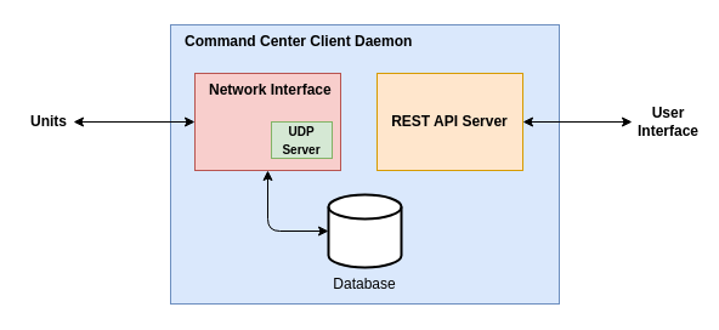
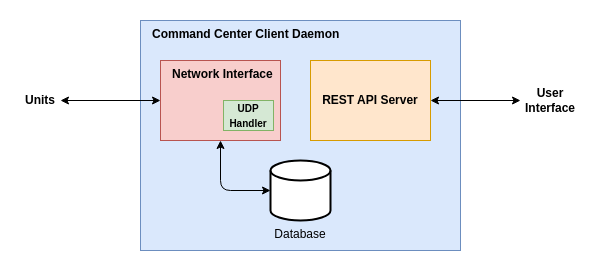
  <mxCell id="0" />
  <mxCell id="1" parent="0" />
  <mxCell id="2" value="&lt;b&gt;Command Center Client Daemon&lt;/b&gt;" style="rounded=0;whiteSpace=wrap;html=1;fillColor=#dae8fc;strokeColor=#6c8ebf;verticalAlign=top;align=left;spacingLeft=10;" vertex="1" parent="1"><mxGeometry x="140" y="20" width="320" height="230" as="geometry" /></mxCell>
  <mxCell id="3" value="&lt;b&gt;Network Interface&lt;/b&gt;" style="rounded=0;whiteSpace=wrap;html=1;align=left;verticalAlign=top;fillColor=#f8cecc;strokeColor=#b85450;labelPosition=center;verticalLabelPosition=middle;spacingLeft=10;" vertex="1" parent="1"><mxGeometry x="160" y="60" width="120" height="80" as="geometry" /></mxCell>
  <mxCell id="4" value="&lt;b&gt;REST API Server&lt;/b&gt;" style="rounded=0;whiteSpace=wrap;html=1;align=center;verticalAlign=middle;fillColor=#ffe6cc;strokeColor=#d79b00;" vertex="1" parent="1"><mxGeometry x="310" y="60" width="120" height="80" as="geometry" /></mxCell>
  <mxCell id="5" value="&lt;b&gt;Units&lt;/b&gt;" style="text;html=1;strokeColor=none;fillColor=none;align=center;verticalAlign=middle;whiteSpace=wrap;rounded=0;" vertex="1" parent="1"><mxGeometry x="20" y="90" width="40" height="20" as="geometry" /></mxCell>
  <mxCell id="6" value="" style="endArrow=classic;startArrow=classic;html=1;entryX=1;entryY=0.5;entryDx=0;entryDy=0;" edge="1" parent="1" target="4"><mxGeometry width="50" height="50" relative="1" as="geometry"><mxPoint x="520" y="100" as="sourcePoint" /><mxPoint x="370" y="140" as="targetPoint" /></mxGeometry></mxCell>
  <mxCell id="7" value="&lt;b&gt;User Interface&lt;/b&gt;" style="text;html=1;strokeColor=none;fillColor=none;align=center;verticalAlign=middle;whiteSpace=wrap;rounded=0;" vertex="1" parent="1"><mxGeometry x="530" y="90" width="40" height="20" as="geometry" /></mxCell>
  <mxCell id="8" value="Database" style="strokeWidth=2;html=1;shape=mxgraph.flowchart.database;whiteSpace=wrap;labelBackgroundColor=none;align=center;verticalAlign=top;labelPosition=center;verticalLabelPosition=bottom;" vertex="1" parent="1"><mxGeometry x="270" y="160" width="60" height="60" as="geometry" /></mxCell>
- <mxCell id="9" value="&lt;b&gt;&lt;font style=&quot;font-size: 10px&quot;&gt;UDP Server&lt;/font&gt;&lt;/b&gt;" style="rounded=0;whiteSpace=wrap;html=1;labelBackgroundColor=none;align=center;verticalAlign=middle;fillColor=#d5e8d4;strokeColor=#82b366;" vertex="1" parent="1"><mxGeometry x="223" y="100" width="50" height="30" as="geometry" /></mxCell>
+ <mxCell id="9" value="&lt;b&gt;&lt;font style=&quot;font-size: 10px&quot;&gt;UDP Handler&lt;/font&gt;&lt;/b&gt;" style="rounded=0;whiteSpace=wrap;html=1;labelBackgroundColor=none;align=center;verticalAlign=middle;fillColor=#d5e8d4;strokeColor=#82b366;" vertex="1" parent="1"><mxGeometry x="223" y="100" width="50" height="30" as="geometry" /></mxCell>
  <mxCell id="10" value="" style="endArrow=classic;startArrow=classic;html=1;entryX=1;entryY=0.5;entryDx=0;entryDy=0;exitX=0;exitY=0.5;exitDx=0;exitDy=0;" edge="1" parent="1" source="3" target="5"><mxGeometry width="50" height="50" relative="1" as="geometry"><mxPoint x="290" y="160" as="sourcePoint" /><mxPoint x="340" y="110" as="targetPoint" /></mxGeometry></mxCell>
  <mxCell id="11" value="" style="endArrow=classic;startArrow=classic;html=1;entryX=0.5;entryY=1;entryDx=0;entryDy=0;" edge="1" parent="1" target="3"><mxGeometry width="50" height="50" relative="1" as="geometry"><mxPoint x="270" y="190" as="sourcePoint" /><mxPoint x="340" y="110" as="targetPoint" /><Array as="points"><mxPoint x="220" y="190" /></Array></mxGeometry></mxCell>
